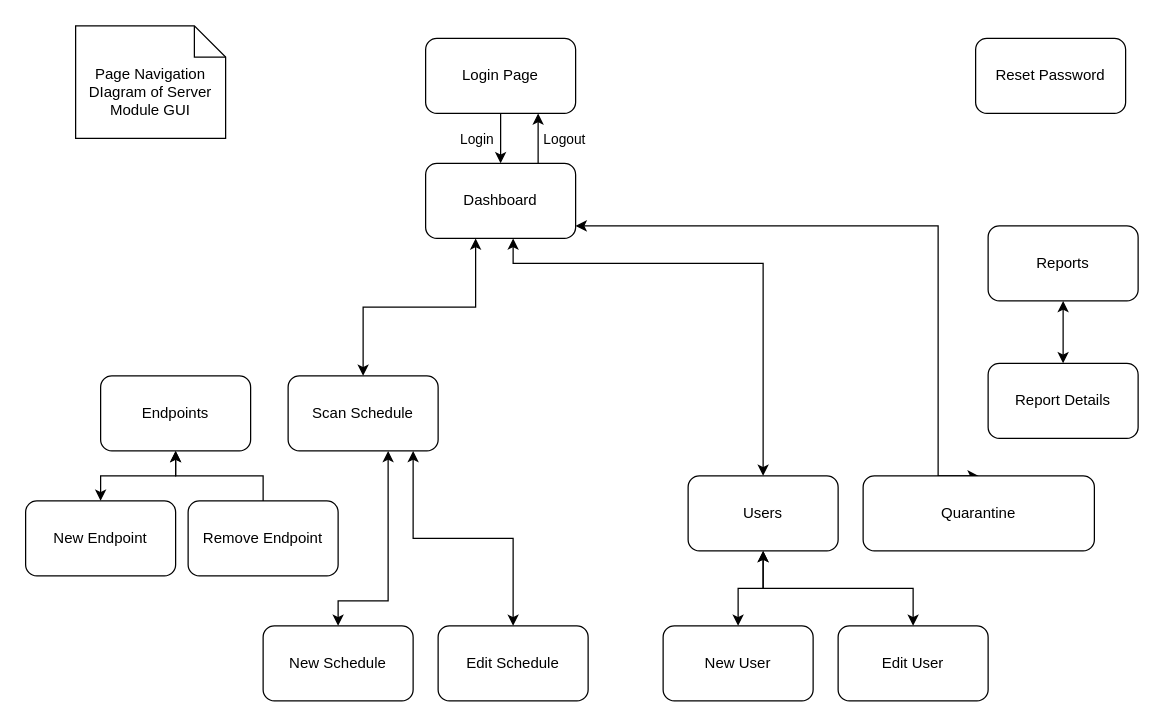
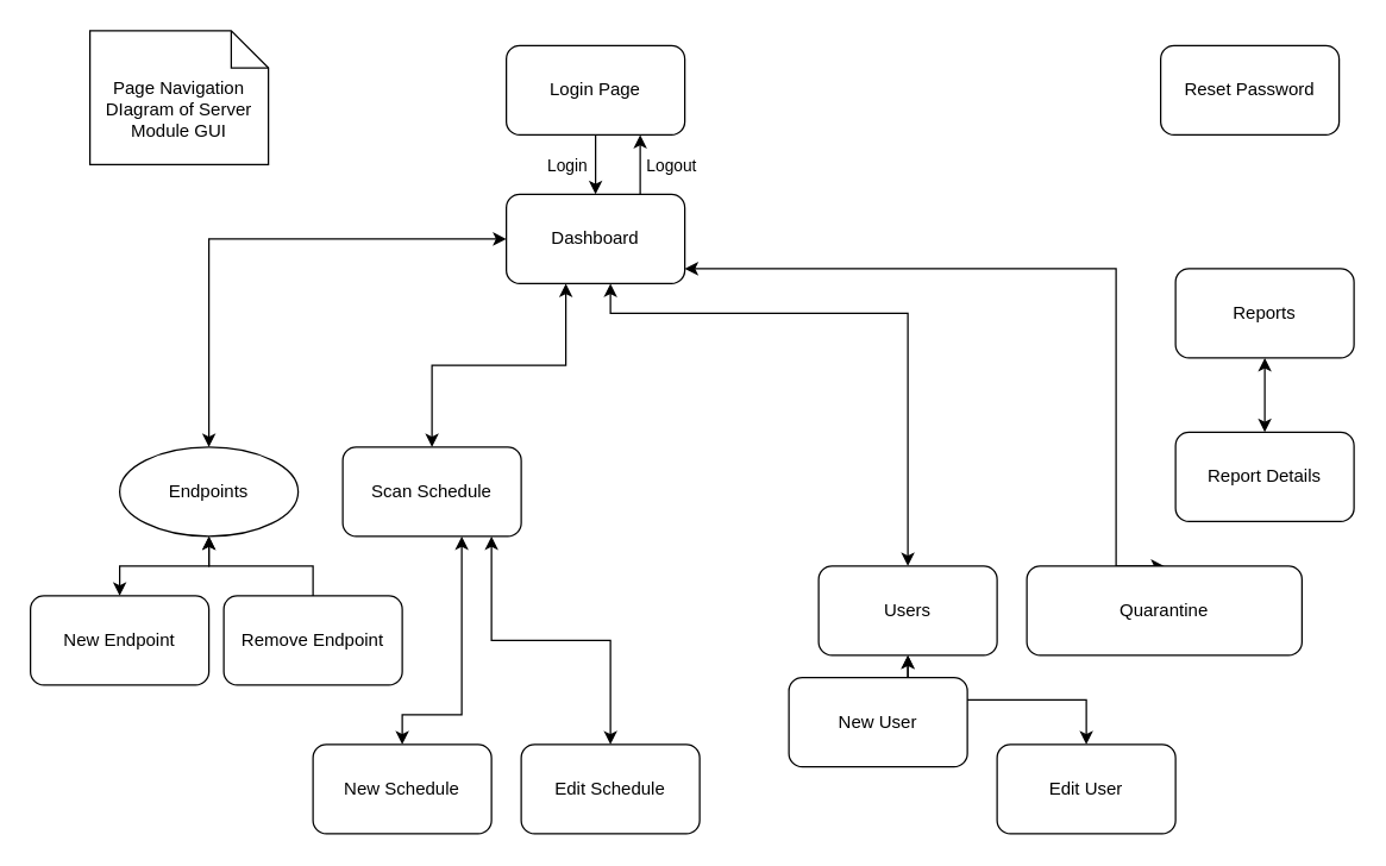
  <mxCell id="0" />
  <mxCell id="1" parent="0" />
  <mxCell id="2" style="edgeStyle=orthogonalEdgeStyle;rounded=0;orthogonalLoop=1;jettySize=auto;html=1;entryX=0.5;entryY=0;entryDx=0;entryDy=0;" edge="1" parent="1" source="4" target="12"><mxGeometry relative="1" as="geometry" /></mxCell>
  <mxCell id="3" value="Login" style="edgeLabel;html=1;align=center;verticalAlign=middle;resizable=0;points=[];" vertex="1" connectable="0" parent="2"><mxGeometry x="-0.25" y="-1" relative="1" as="geometry"><mxPoint x="-19" y="5" as="offset" /></mxGeometry></mxCell>
  <mxCell id="4" value="Login Page" style="rounded=1;whiteSpace=wrap;html=1;" vertex="1" parent="1"><mxGeometry x="340" y="30" width="120" height="60" as="geometry" /></mxCell>
  <mxCell id="5" value="Reset Password" style="rounded=1;whiteSpace=wrap;html=1;" vertex="1" parent="1"><mxGeometry x="780" y="30" width="120" height="60" as="geometry" /></mxCell>
+ <mxCell id="6" style="edgeStyle=orthogonalEdgeStyle;rounded=0;orthogonalLoop=1;jettySize=auto;html=1;entryX=0.5;entryY=0;entryDx=0;entryDy=0;startArrow=classic;startFill=1;" edge="1" parent="1" source="12" target="15"><mxGeometry relative="1" as="geometry" /></mxCell>
  <mxCell id="7" style="edgeStyle=orthogonalEdgeStyle;rounded=0;orthogonalLoop=1;jettySize=auto;html=1;entryX=0.5;entryY=0;entryDx=0;entryDy=0;startArrow=classic;startFill=1;" edge="1" parent="1" source="12" target="18"><mxGeometry relative="1" as="geometry"><Array as="points"><mxPoint x="380" y="245" /><mxPoint x="290" y="245" /></Array></mxGeometry></mxCell>
  <mxCell id="8" style="edgeStyle=orthogonalEdgeStyle;rounded=0;orthogonalLoop=1;jettySize=auto;html=1;entryX=0.5;entryY=0;entryDx=0;entryDy=0;startArrow=classic;startFill=1;" edge="1" parent="1" source="12" target="21"><mxGeometry relative="1" as="geometry"><Array as="points"><mxPoint x="410" y="210" /><mxPoint x="610" y="210" /></Array></mxGeometry></mxCell>
  <mxCell id="9" style="edgeStyle=orthogonalEdgeStyle;rounded=0;orthogonalLoop=1;jettySize=auto;html=1;entryX=0.5;entryY=0;entryDx=0;entryDy=0;startArrow=classic;startFill=1;" edge="1" parent="1" source="12" target="29"><mxGeometry relative="1" as="geometry"><Array as="points"><mxPoint x="750" y="180" /></Array></mxGeometry></mxCell>
  <mxCell id="10" style="edgeStyle=orthogonalEdgeStyle;rounded=0;orthogonalLoop=1;jettySize=auto;html=1;exitX=0.75;exitY=0;exitDx=0;exitDy=0;entryX=0.75;entryY=1;entryDx=0;entryDy=0;" edge="1" parent="1" source="12" target="4"><mxGeometry relative="1" as="geometry" /></mxCell>
  <mxCell id="11" value="Logout" style="edgeLabel;html=1;align=center;verticalAlign=middle;resizable=0;points=[];" vertex="1" connectable="0" parent="10"><mxGeometry x="-0.135" y="-1" relative="1" as="geometry"><mxPoint x="19" y="-3" as="offset" /></mxGeometry></mxCell>
  <mxCell id="12" value="Dashboard" style="rounded=1;whiteSpace=wrap;html=1;" vertex="1" parent="1"><mxGeometry x="340" y="130" width="120" height="60" as="geometry" /></mxCell>
  <mxCell id="13" style="edgeStyle=orthogonalEdgeStyle;rounded=0;orthogonalLoop=1;jettySize=auto;html=1;entryX=0.5;entryY=0;entryDx=0;entryDy=0;startArrow=classic;startFill=1;" edge="1" parent="1" source="15" target="25"><mxGeometry relative="1" as="geometry" /></mxCell>
  <mxCell id="14" style="edgeStyle=orthogonalEdgeStyle;rounded=0;orthogonalLoop=1;jettySize=auto;html=1;entryX=0.5;entryY=0;entryDx=0;entryDy=0;startArrow=classic;startFill=1;endArrow=none;" edge="1" parent="1" source="15" target="26"><mxGeometry relative="1" as="geometry" /></mxCell>
- <mxCell id="15" value="Endpoints" style="rounded=1;whiteSpace=wrap;html=1;" vertex="1" parent="1"><mxGeometry x="80" y="300" width="120" height="60" as="geometry" /></mxCell>
+ <mxCell id="15" value="Endpoints" style="ellipse;whiteSpace=wrap;html=1;" vertex="1" parent="1"><mxGeometry x="80" y="300" width="120" height="60" as="geometry" /></mxCell>
  <mxCell id="16" style="edgeStyle=orthogonalEdgeStyle;rounded=0;orthogonalLoop=1;jettySize=auto;html=1;entryX=0.5;entryY=0;entryDx=0;entryDy=0;startArrow=classic;startFill=1;" edge="1" parent="1" source="18" target="27"><mxGeometry relative="1" as="geometry"><Array as="points"><mxPoint x="310" y="480" /><mxPoint x="270" y="480" /></Array></mxGeometry></mxCell>
  <mxCell id="17" style="edgeStyle=orthogonalEdgeStyle;rounded=0;orthogonalLoop=1;jettySize=auto;html=1;entryX=0.5;entryY=0;entryDx=0;entryDy=0;startArrow=classic;startFill=1;" edge="1" parent="1" source="18" target="28"><mxGeometry relative="1" as="geometry"><Array as="points"><mxPoint x="330" y="430" /><mxPoint x="410" y="430" /></Array></mxGeometry></mxCell>
  <mxCell id="18" value="Scan Schedule" style="rounded=1;whiteSpace=wrap;html=1;" vertex="1" parent="1"><mxGeometry x="230" y="300" width="120" height="60" as="geometry" /></mxCell>
  <mxCell id="19" style="edgeStyle=orthogonalEdgeStyle;rounded=0;orthogonalLoop=1;jettySize=auto;html=1;entryX=0.5;entryY=0;entryDx=0;entryDy=0;startArrow=classic;startFill=1;" edge="1" parent="1" source="21" target="30"><mxGeometry relative="1" as="geometry" /></mxCell>
  <mxCell id="20" style="edgeStyle=orthogonalEdgeStyle;rounded=0;orthogonalLoop=1;jettySize=auto;html=1;startArrow=classic;startFill=1;" edge="1" parent="1" source="21" target="31"><mxGeometry relative="1" as="geometry" /></mxCell>
  <mxCell id="21" value="Users" style="rounded=1;whiteSpace=wrap;html=1;" vertex="1" parent="1"><mxGeometry x="550" y="380" width="120" height="60" as="geometry" /></mxCell>
  <mxCell id="22" style="edgeStyle=orthogonalEdgeStyle;rounded=0;orthogonalLoop=1;jettySize=auto;html=1;entryX=0.5;entryY=0;entryDx=0;entryDy=0;startArrow=classic;startFill=1;" edge="1" parent="1" source="23" target="24"><mxGeometry relative="1" as="geometry" /></mxCell>
  <mxCell id="23" value="Reports" style="rounded=1;whiteSpace=wrap;html=1;" vertex="1" parent="1"><mxGeometry x="790" y="180" width="120" height="60" as="geometry" /></mxCell>
  <mxCell id="24" value="Report Details" style="rounded=1;whiteSpace=wrap;html=1;" vertex="1" parent="1"><mxGeometry x="790" y="290" width="120" height="60" as="geometry" /></mxCell>
  <mxCell id="25" value="New Endpoint" style="rounded=1;whiteSpace=wrap;html=1;" vertex="1" parent="1"><mxGeometry x="20" y="400" width="120" height="60" as="geometry" /></mxCell>
  <mxCell id="26" value="Remove Endpoint" style="rounded=1;whiteSpace=wrap;html=1;" vertex="1" parent="1"><mxGeometry x="150" y="400" width="120" height="60" as="geometry" /></mxCell>
  <mxCell id="27" value="New Schedule" style="rounded=1;whiteSpace=wrap;html=1;" vertex="1" parent="1"><mxGeometry x="210" y="500" width="120" height="60" as="geometry" /></mxCell>
  <mxCell id="28" value="Edit Schedule" style="rounded=1;whiteSpace=wrap;html=1;" vertex="1" parent="1"><mxGeometry x="350" y="500" width="120" height="60" as="geometry" /></mxCell>
  <mxCell id="29" value="Quarantine" style="rounded=1;whiteSpace=wrap;html=1;" vertex="1" parent="1"><mxGeometry x="690" y="380" width="185" height="60" as="geometry" /></mxCell>
- <mxCell id="30" value="New User" style="rounded=1;whiteSpace=wrap;html=1;" vertex="1" parent="1"><mxGeometry x="530" y="500" width="120" height="60" as="geometry" /></mxCell>
+ <mxCell id="30" value="New User" style="rounded=1;whiteSpace=wrap;html=1;" vertex="1" parent="1"><mxGeometry x="530" y="455" width="120" height="60" as="geometry" /></mxCell>
  <mxCell id="31" value="Edit User" style="rounded=1;whiteSpace=wrap;html=1;" vertex="1" parent="1"><mxGeometry x="670" y="500" width="120" height="60" as="geometry" /></mxCell>
  <mxCell id="32" value="Page Navigation DIagram of Server Module GUI" style="shape=note2;boundedLbl=1;whiteSpace=wrap;html=1;size=25;verticalAlign=top;align=center;" vertex="1" parent="1"><mxGeometry x="60" y="20" width="120" height="90" as="geometry" /></mxCell>
